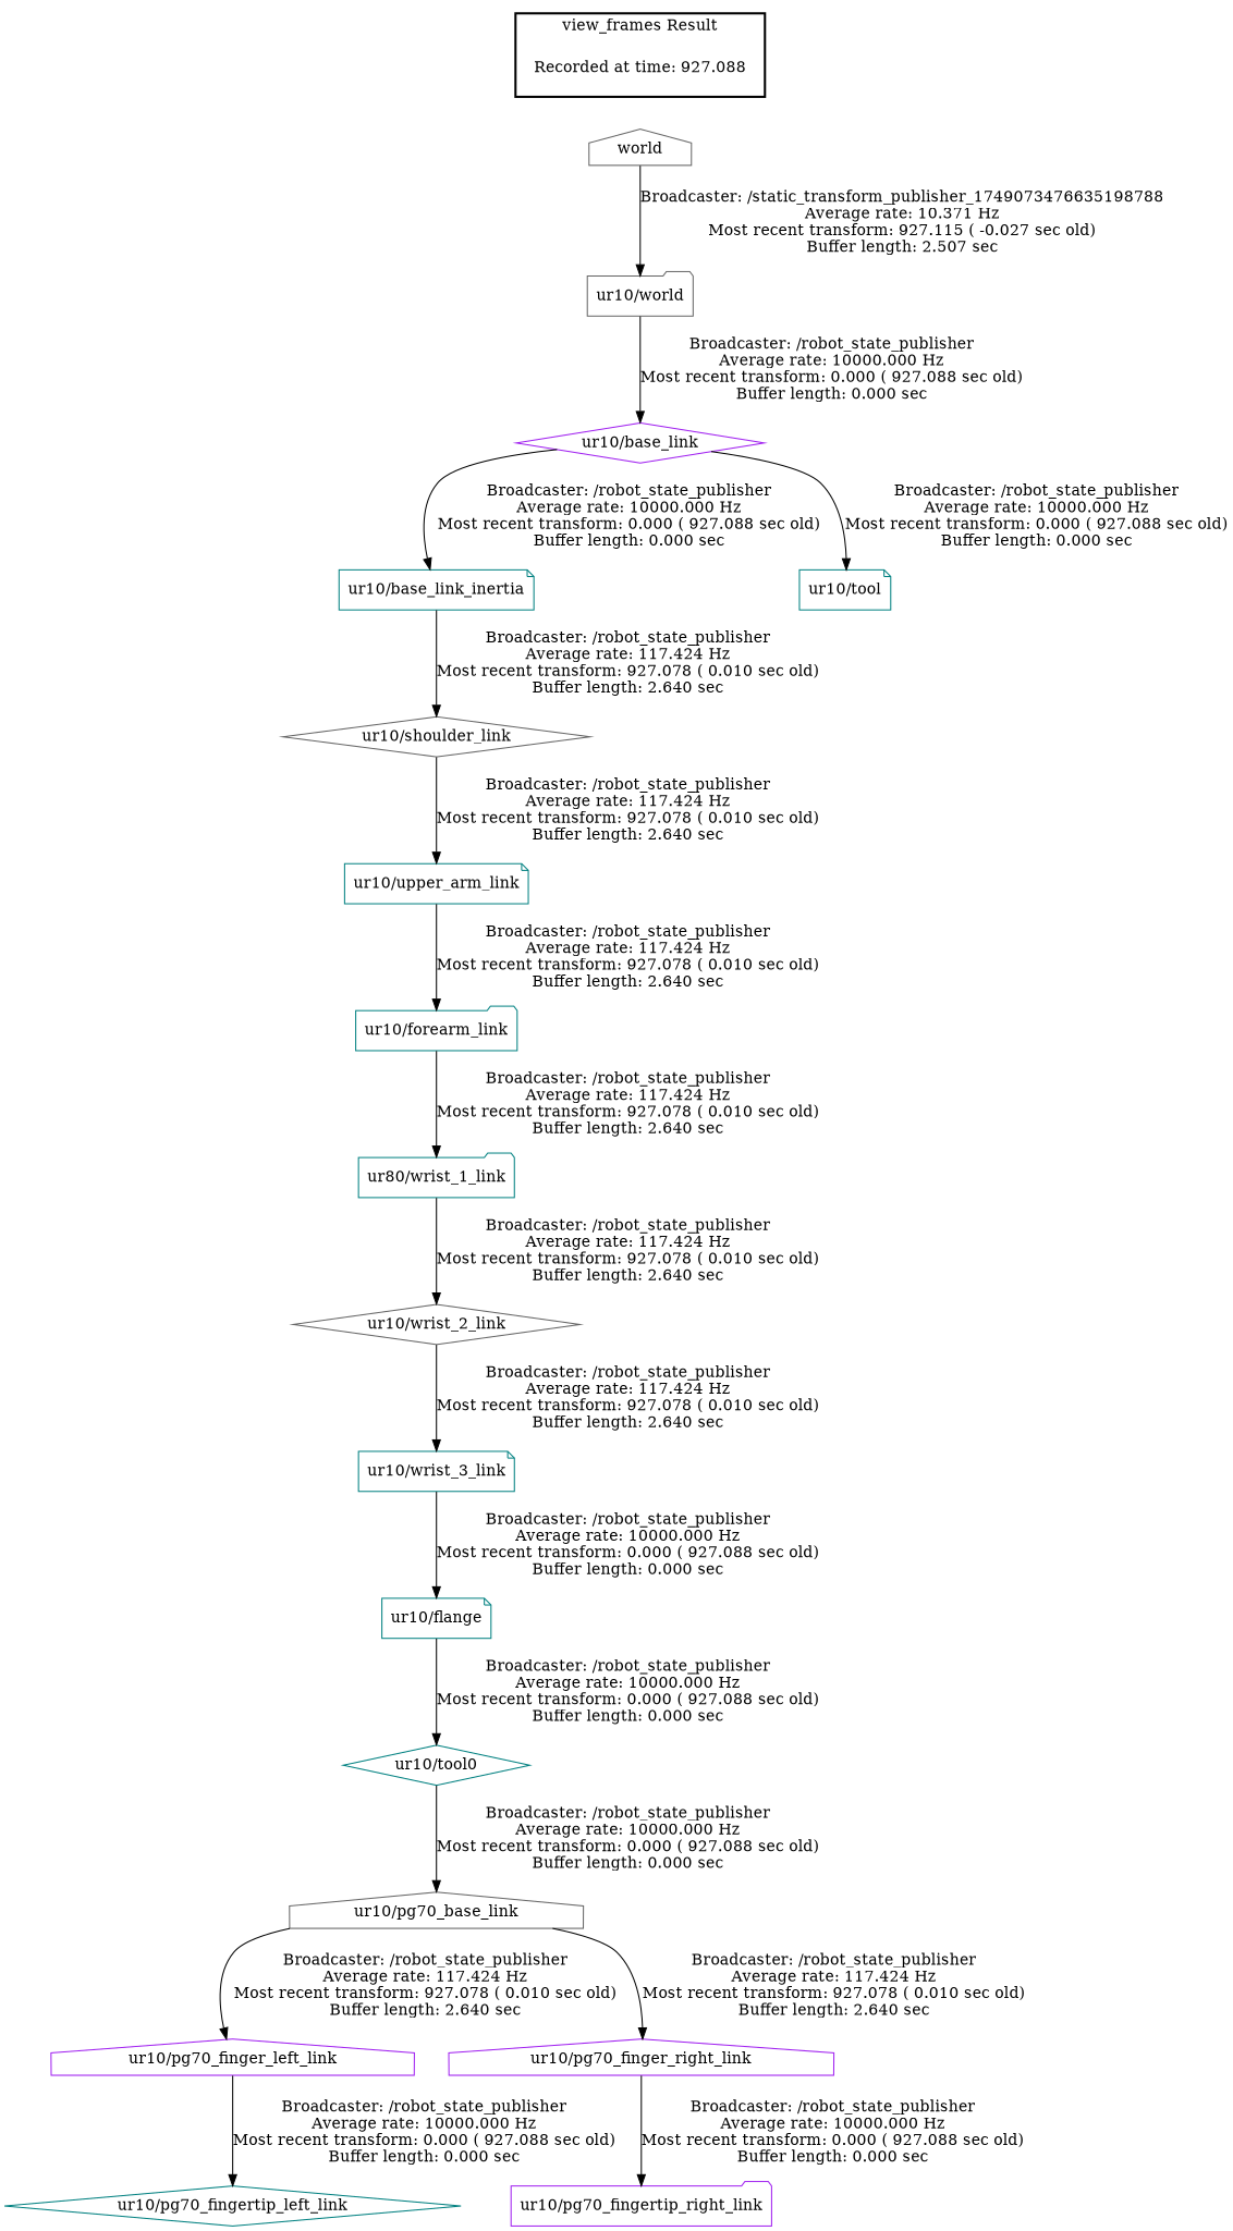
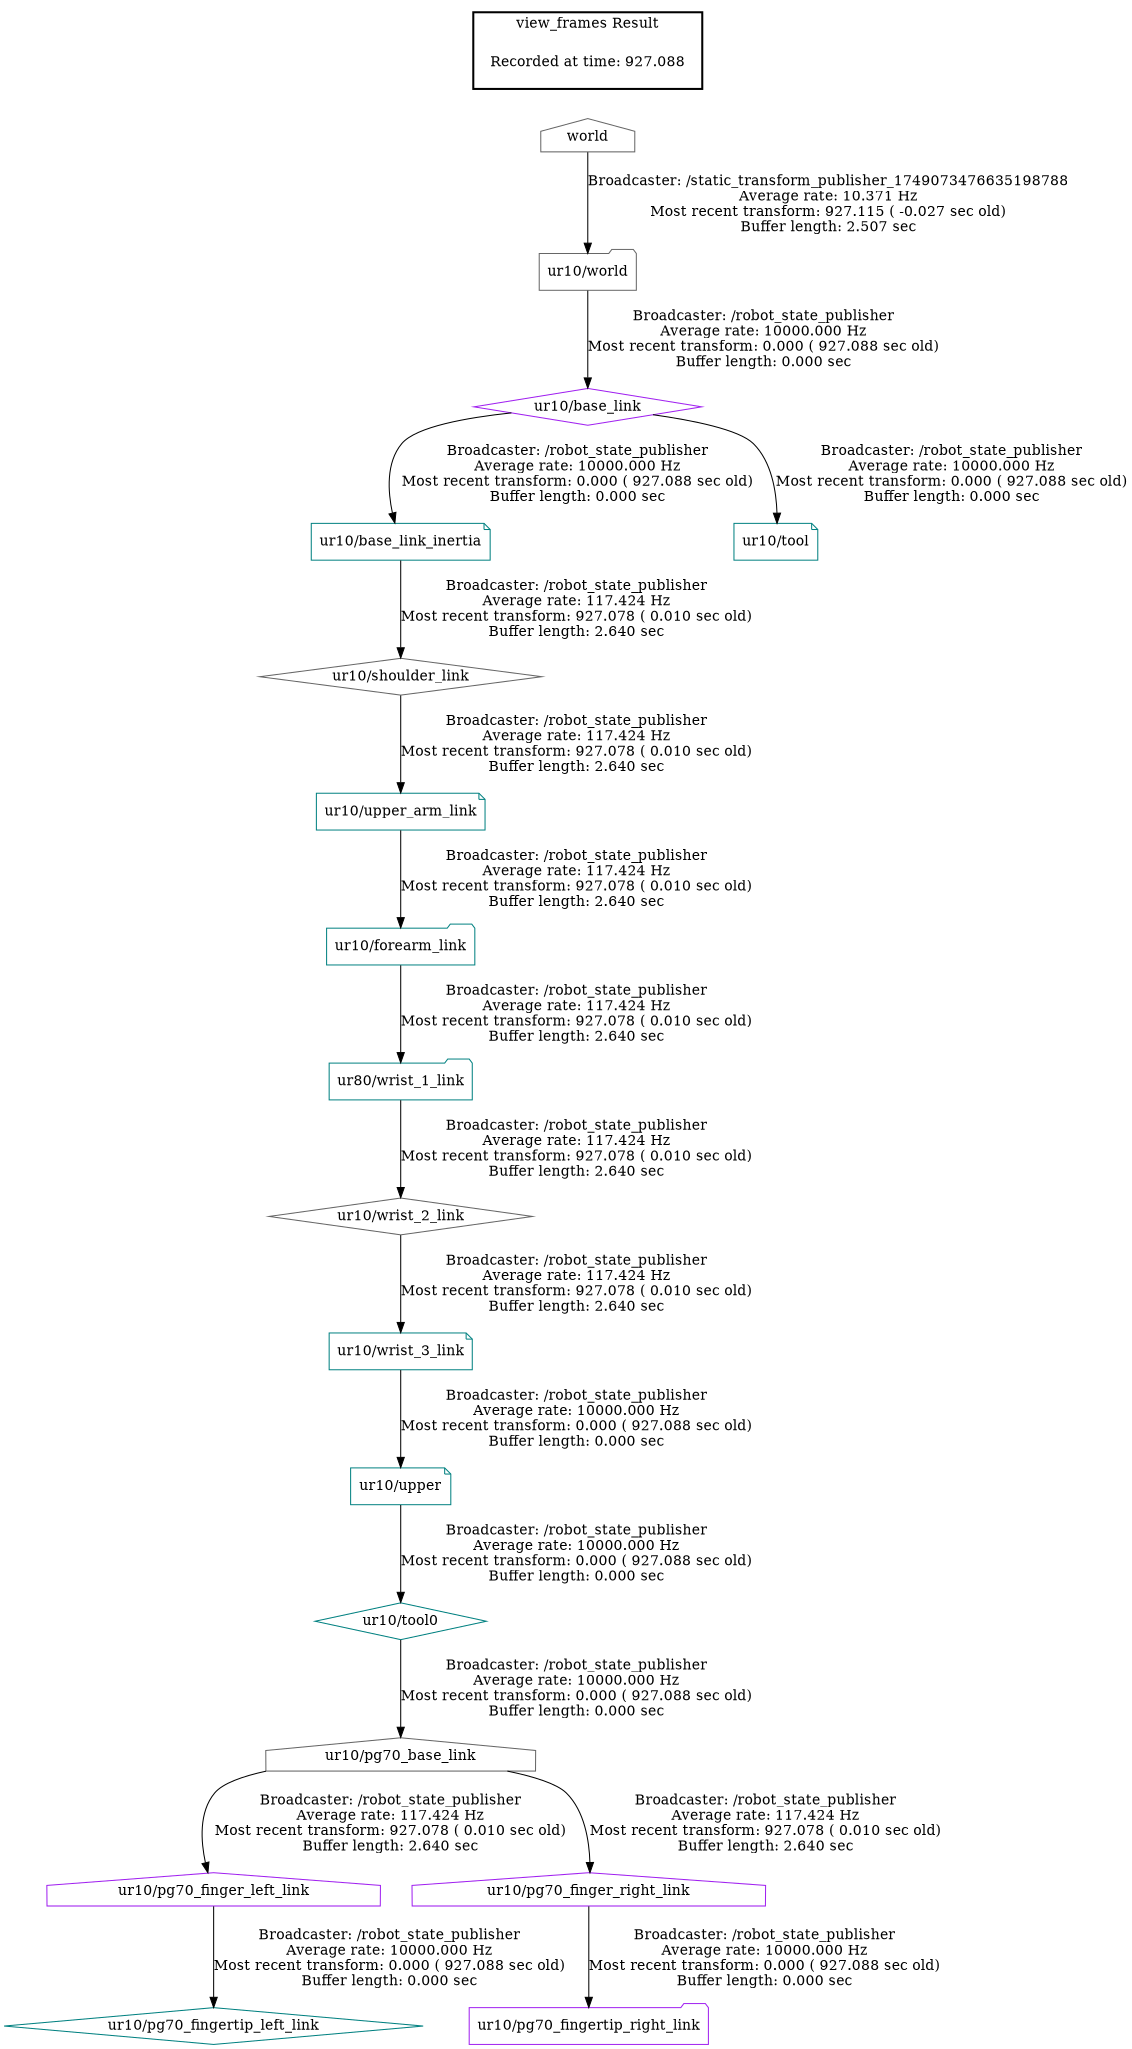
  digraph {
    node [color=teal shape=note]
    "Recorded at time: 927.088" [shape=plaintext]
    world [color=gray40 shape=house]
    "ur10/forearm_link" [shape=folder]
    "ur10/upper_arm_link"
    n5 [label="ur80/wrist_1_link" shape=folder]
    "ur10/wrist_2_link" [color=gray40 shape=diamond]
    "ur10/shoulder_link" [color=gray40 shape=diamond]
    "ur10/pg70_base_link" [color=gray40 shape=house]
    "ur10/pg70_finger_left_link" [color=purple shape=house]
    "ur10/pg70_finger_right_link" [color=purple shape=house]
    "ur10/pg70_fingertip_left_link" [shape=diamond]
    "ur10/pg70_fingertip_right_link" [color=purple shape=folder]
    "ur10/tool0" [shape=diamond]
    "ur10/base_link_inertia"
    "ur10/base_link" [color=purple shape=diamond]
    n16 [label="ur10/tool"]
    "ur10/wrist_3_link"
-   "ur10/flange"
+   "ur10/flange" [label="ur10/upper"]
    "ur10/world" [color=gray40 shape=folder]
    subgraph cluster_1 {
      color=black
      label="view_frames Result"
      style=bold
      "Recorded at time: 927.088"
    }
    "Recorded at time: 927.088" -> world [style=invis]
    world -> "ur10/world" [label="Broadcaster: /static_transform_publisher_1749073476635198788\nAverage rate: 10.371 Hz\nMost recent transform: 927.115 ( -0.027 sec old)\nBuffer length: 2.507 sec\n"]
    "ur10/forearm_link" -> n5 [label="Broadcaster: /robot_state_publisher\nAverage rate: 117.424 Hz\nMost recent transform: 927.078 ( 0.010 sec old)\nBuffer length: 2.640 sec\n"]
    "ur10/upper_arm_link" -> "ur10/forearm_link" [label="Broadcaster: /robot_state_publisher\nAverage rate: 117.424 Hz\nMost recent transform: 927.078 ( 0.010 sec old)\nBuffer length: 2.640 sec\n"]
    n5 -> "ur10/wrist_2_link" [label="Broadcaster: /robot_state_publisher\nAverage rate: 117.424 Hz\nMost recent transform: 927.078 ( 0.010 sec old)\nBuffer length: 2.640 sec\n"]
    "ur10/wrist_2_link" -> "ur10/wrist_3_link" [label="Broadcaster: /robot_state_publisher\nAverage rate: 117.424 Hz\nMost recent transform: 927.078 ( 0.010 sec old)\nBuffer length: 2.640 sec\n"]
    "ur10/shoulder_link" -> "ur10/upper_arm_link" [label="Broadcaster: /robot_state_publisher\nAverage rate: 117.424 Hz\nMost recent transform: 927.078 ( 0.010 sec old)\nBuffer length: 2.640 sec\n"]
    "ur10/pg70_base_link" -> "ur10/pg70_finger_left_link" [label="Broadcaster: /robot_state_publisher\nAverage rate: 117.424 Hz\nMost recent transform: 927.078 ( 0.010 sec old)\nBuffer length: 2.640 sec\n"]
    "ur10/pg70_base_link" -> "ur10/pg70_finger_right_link" [label="Broadcaster: /robot_state_publisher\nAverage rate: 117.424 Hz\nMost recent transform: 927.078 ( 0.010 sec old)\nBuffer length: 2.640 sec\n"]
    "ur10/pg70_finger_left_link" -> "ur10/pg70_fingertip_left_link" [label="Broadcaster: /robot_state_publisher\nAverage rate: 10000.000 Hz\nMost recent transform: 0.000 ( 927.088 sec old)\nBuffer length: 0.000 sec\n"]
    "ur10/pg70_finger_right_link" -> "ur10/pg70_fingertip_right_link" [label="Broadcaster: /robot_state_publisher\nAverage rate: 10000.000 Hz\nMost recent transform: 0.000 ( 927.088 sec old)\nBuffer length: 0.000 sec\n"]
    "ur10/tool0" -> "ur10/pg70_base_link" [label="Broadcaster: /robot_state_publisher\nAverage rate: 10000.000 Hz\nMost recent transform: 0.000 ( 927.088 sec old)\nBuffer length: 0.000 sec\n"]
    "ur10/base_link_inertia" -> "ur10/shoulder_link" [label="Broadcaster: /robot_state_publisher\nAverage rate: 117.424 Hz\nMost recent transform: 927.078 ( 0.010 sec old)\nBuffer length: 2.640 sec\n"]
    "ur10/base_link" -> "ur10/base_link_inertia" [label="Broadcaster: /robot_state_publisher\nAverage rate: 10000.000 Hz\nMost recent transform: 0.000 ( 927.088 sec old)\nBuffer length: 0.000 sec\n"]
    "ur10/base_link" -> n16 [label="Broadcaster: /robot_state_publisher\nAverage rate: 10000.000 Hz\nMost recent transform: 0.000 ( 927.088 sec old)\nBuffer length: 0.000 sec\n"]
    "ur10/wrist_3_link" -> "ur10/flange" [label="Broadcaster: /robot_state_publisher\nAverage rate: 10000.000 Hz\nMost recent transform: 0.000 ( 927.088 sec old)\nBuffer length: 0.000 sec\n"]
    "ur10/flange" -> "ur10/tool0" [label="Broadcaster: /robot_state_publisher\nAverage rate: 10000.000 Hz\nMost recent transform: 0.000 ( 927.088 sec old)\nBuffer length: 0.000 sec\n"]
    "ur10/world" -> "ur10/base_link" [label="Broadcaster: /robot_state_publisher\nAverage rate: 10000.000 Hz\nMost recent transform: 0.000 ( 927.088 sec old)\nBuffer length: 0.000 sec\n"]
  }
